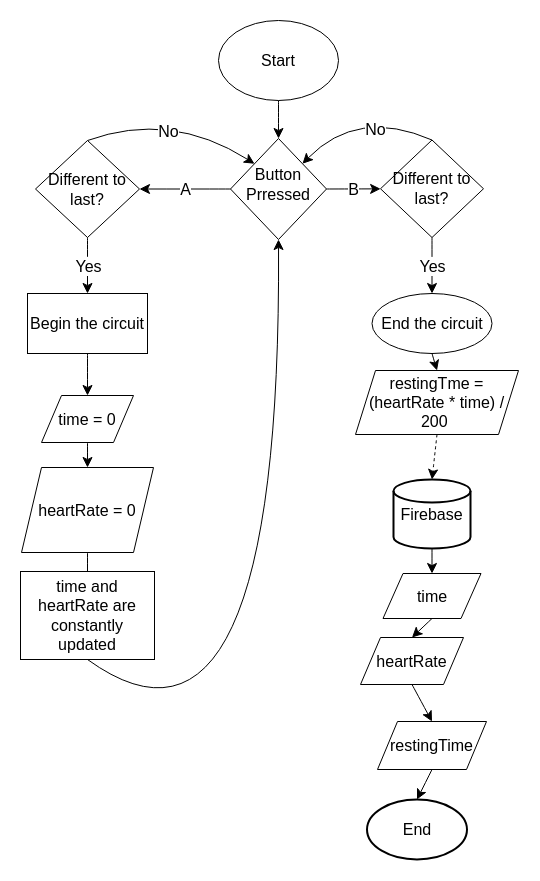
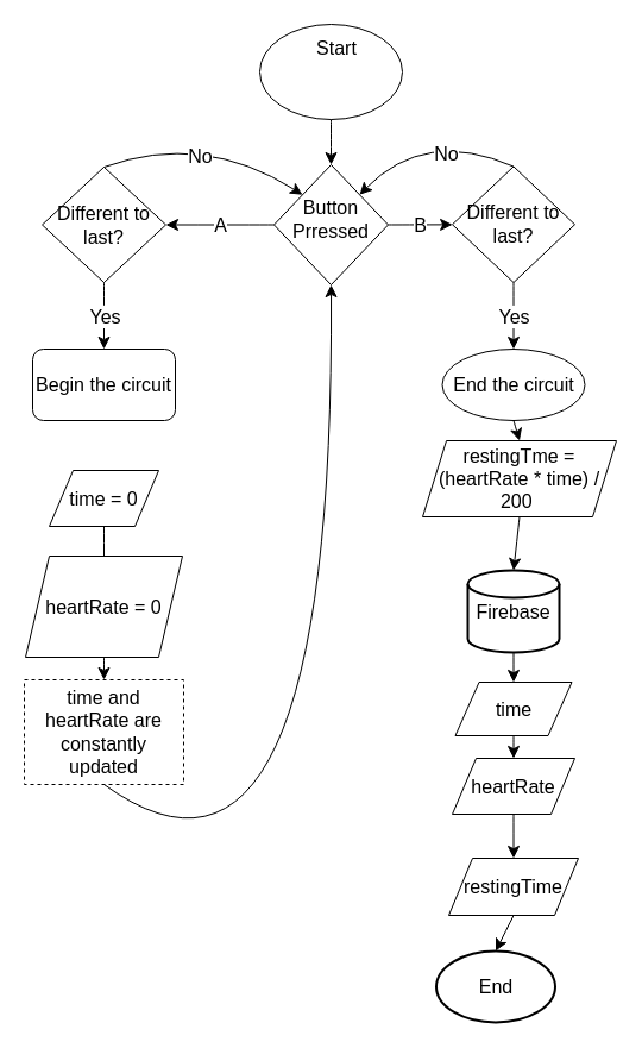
  <mxCell id="0" />
  <mxCell id="1" parent="0" />
  <mxCell id="2" value="" style="ellipse;whiteSpace=wrap;html=1;fontSize=16;" vertex="1" parent="1"><mxGeometry x="218" y="20" width="120" height="80" as="geometry" /></mxCell>
  <mxCell id="3" value="" style="endArrow=classic;html=1;rounded=0;fontSize=12;startSize=8;endSize=8;curved=1;exitX=0.5;exitY=1;exitDx=0;exitDy=0;entryX=0.5;entryY=0;entryDx=0;entryDy=0;" edge="1" parent="1" source="2" target="5"><mxGeometry width="50" height="50" relative="1" as="geometry"><mxPoint x="310" y="216" as="sourcePoint" /><mxPoint x="278" y="180" as="targetPoint" /></mxGeometry></mxCell>
- <mxCell id="4" value="Start" style="text;html=1;strokeColor=none;fillColor=none;align=center;verticalAlign=middle;whiteSpace=wrap;rounded=0;fontSize=16;" vertex="1" parent="1"><mxGeometry x="248" y="45" width="60" height="30" as="geometry" /></mxCell>
+ <mxCell id="4" value="Start" style="text;html=1;strokeColor=none;fillColor=none;align=center;verticalAlign=middle;whiteSpace=wrap;rounded=0;fontSize=16;" vertex="1" parent="1"><mxGeometry x="253" y="25" width="60" height="30" as="geometry" /></mxCell>
  <mxCell id="5" value="" style="rhombus;whiteSpace=wrap;html=1;fontSize=16;" vertex="1" parent="1"><mxGeometry x="230" y="138" width="96" height="101" as="geometry" /></mxCell>
  <mxCell id="6" value="Button Prressed" style="text;html=1;strokeColor=none;fillColor=none;align=center;verticalAlign=middle;whiteSpace=wrap;rounded=0;fontSize=16;" vertex="1" parent="1"><mxGeometry x="248" y="169" width="60" height="30" as="geometry" /></mxCell>
  <mxCell id="7" style="edgeStyle=none;curved=1;rounded=0;orthogonalLoop=1;jettySize=auto;html=1;exitX=0.75;exitY=1;exitDx=0;exitDy=0;fontSize=12;startSize=8;endSize=8;" edge="1" parent="1" source="6" target="6"><mxGeometry relative="1" as="geometry" /></mxCell>
  <mxCell id="8" value="" style="endArrow=classic;html=1;rounded=0;fontSize=12;startSize=8;endSize=8;curved=1;exitX=0;exitY=0.5;exitDx=0;exitDy=0;entryX=1;entryY=0.5;entryDx=0;entryDy=0;" edge="1" parent="1" source="5" target="15"><mxGeometry relative="1" as="geometry"><mxPoint x="90" y="213" as="sourcePoint" /><mxPoint x="160" y="173" as="targetPoint" /></mxGeometry></mxCell>
  <mxCell id="9" value="A" style="edgeLabel;resizable=0;html=1;align=center;verticalAlign=middle;fontSize=16;" connectable="0" vertex="1" parent="8"><mxGeometry relative="1" as="geometry" /></mxCell>
- <mxCell id="10" value="Begin the circuit" style="rounded=0;whiteSpace=wrap;html=1;fontSize=16;" vertex="1" parent="1"><mxGeometry x="27" y="293" width="120" height="60" as="geometry" /></mxCell>
+ <mxCell id="10" value="Begin the circuit" style="whiteSpace=wrap;html=1;fontSize=16;rounded=1;" vertex="1" parent="1"><mxGeometry x="27" y="293" width="120" height="60" as="geometry" /></mxCell>
  <mxCell id="11" value="" style="endArrow=classic;html=1;rounded=0;fontSize=12;startSize=8;endSize=8;curved=1;exitX=1;exitY=0.5;exitDx=0;exitDy=0;" edge="1" parent="1" source="5" target="20"><mxGeometry relative="1" as="geometry"><mxPoint x="326" y="189" as="sourcePoint" /><mxPoint x="372" y="188.5" as="targetPoint" /></mxGeometry></mxCell>
  <mxCell id="12" value="B" style="edgeLabel;resizable=0;html=1;align=center;verticalAlign=middle;fontSize=16;" connectable="0" vertex="1" parent="11"><mxGeometry relative="1" as="geometry" /></mxCell>
  <mxCell id="13" style="edgeStyle=none;curved=1;rounded=0;orthogonalLoop=1;jettySize=auto;html=1;exitX=0.5;exitY=0;exitDx=0;exitDy=0;entryX=0;entryY=0;entryDx=0;entryDy=0;fontSize=12;startSize=8;endSize=8;" edge="1" parent="1" source="15" target="5"><mxGeometry relative="1" as="geometry"><Array as="points"><mxPoint x="170" y="110" /></Array></mxGeometry></mxCell>
  <mxCell id="14" value="No" style="edgeLabel;html=1;align=center;verticalAlign=middle;resizable=0;points=[];fontSize=16;" vertex="1" connectable="0" parent="13"><mxGeometry x="-0.162" y="-18" relative="1" as="geometry"><mxPoint as="offset" /></mxGeometry></mxCell>
  <mxCell id="15" value="Different to last?" style="rhombus;whiteSpace=wrap;html=1;fontSize=16;" vertex="1" parent="1"><mxGeometry x="35" y="140" width="104" height="97" as="geometry" /></mxCell>
  <mxCell id="16" value="" style="endArrow=classic;html=1;rounded=0;fontSize=12;startSize=8;endSize=8;curved=1;exitX=0.5;exitY=1;exitDx=0;exitDy=0;entryX=0.5;entryY=0;entryDx=0;entryDy=0;" edge="1" parent="1" source="15" target="10"><mxGeometry relative="1" as="geometry"><mxPoint x="84" y="259" as="sourcePoint" /><mxPoint x="89" y="301" as="targetPoint" /></mxGeometry></mxCell>
  <mxCell id="17" value="Yes" style="edgeLabel;resizable=0;html=1;align=center;verticalAlign=middle;fontSize=16;" connectable="0" vertex="1" parent="16"><mxGeometry relative="1" as="geometry" /></mxCell>
  <mxCell id="18" style="edgeStyle=none;curved=1;rounded=0;orthogonalLoop=1;jettySize=auto;html=1;exitX=0.5;exitY=0;exitDx=0;exitDy=0;entryX=1;entryY=0;entryDx=0;entryDy=0;fontSize=12;startSize=8;endSize=8;" edge="1" parent="1" source="20" target="5"><mxGeometry relative="1" as="geometry"><Array as="points"><mxPoint x="357" y="107" /></Array></mxGeometry></mxCell>
  <mxCell id="19" value="No" style="edgeLabel;html=1;align=center;verticalAlign=middle;resizable=0;points=[];fontSize=16;" vertex="1" connectable="0" parent="18"><mxGeometry x="-0.288" y="13" relative="1" as="geometry"><mxPoint as="offset" /></mxGeometry></mxCell>
  <mxCell id="20" value="Different to last?" style="rhombus;whiteSpace=wrap;html=1;fontSize=16;" vertex="1" parent="1"><mxGeometry x="380" y="139.5" width="103" height="97.5" as="geometry" /></mxCell>
  <mxCell id="21" value="" style="endArrow=classic;html=1;rounded=0;fontSize=12;startSize=8;endSize=8;curved=1;exitX=0.5;exitY=1;exitDx=0;exitDy=0;entryX=0.5;entryY=0;entryDx=0;entryDy=0;" edge="1" parent="1" source="20" target="23"><mxGeometry relative="1" as="geometry"><mxPoint x="202" y="365" as="sourcePoint" /><mxPoint x="427" y="292" as="targetPoint" /></mxGeometry></mxCell>
  <mxCell id="22" value="Yes" style="edgeLabel;resizable=0;html=1;align=center;verticalAlign=middle;fontSize=16;" connectable="0" vertex="1" parent="21"><mxGeometry relative="1" as="geometry" /></mxCell>
  <mxCell id="23" value="End the circuit" style="ellipse;whiteSpace=wrap;html=1;fontSize=16;" vertex="1" parent="1"><mxGeometry x="371.5" y="293" width="120" height="60" as="geometry" /></mxCell>
- <mxCell id="24" style="edgeStyle=none;curved=1;rounded=0;orthogonalLoop=1;jettySize=auto;html=1;exitX=0.5;exitY=1;exitDx=0;exitDy=0;entryX=0.5;entryY=0;entryDx=0;entryDy=0;fontSize=12;startSize=8;endSize=8;" edge="1" parent="1" source="25" target="34"><mxGeometry relative="1" as="geometry" /></mxCell>
+ <mxCell id="24" style="edgeStyle=none;curved=1;rounded=0;orthogonalLoop=1;jettySize=auto;html=1;exitX=0.5;exitY=1;exitDx=0;exitDy=0;entryX=0.5;entryY=0;entryDx=0;entryDy=0;fontSize=12;startSize=8;endSize=8;endArrow=none;" edge="1" parent="1" source="25" target="34"><mxGeometry relative="1" as="geometry" /></mxCell>
  <mxCell id="25" value="time = 0" style="shape=parallelogram;perimeter=parallelogramPerimeter;whiteSpace=wrap;html=1;fixedSize=1;fontSize=16;" vertex="1" parent="1"><mxGeometry x="41" y="395" width="92" height="47" as="geometry" /></mxCell>
- <mxCell id="26" value="" style="endArrow=classic;html=1;rounded=0;fontSize=12;startSize=8;endSize=8;curved=1;exitX=0.5;exitY=1;exitDx=0;exitDy=0;entryX=0.5;entryY=0;entryDx=0;entryDy=0;" edge="1" parent="1" source="10" target="25"><mxGeometry width="50" height="50" relative="1" as="geometry"><mxPoint x="227" y="390" as="sourcePoint" /><mxPoint x="277" y="340" as="targetPoint" /></mxGeometry></mxCell>
  <mxCell id="27" style="edgeStyle=none;curved=1;rounded=0;orthogonalLoop=1;jettySize=auto;html=1;exitX=0.5;exitY=1;exitDx=0;exitDy=0;entryX=0.5;entryY=0;entryDx=0;entryDy=0;fontSize=12;startSize=8;endSize=8;" edge="1" parent="1" source="28" target="30"><mxGeometry relative="1" as="geometry" /></mxCell>
  <mxCell id="28" value="time" style="shape=parallelogram;perimeter=parallelogramPerimeter;whiteSpace=wrap;html=1;fixedSize=1;fontSize=16;" vertex="1" parent="1"><mxGeometry x="382.5" y="573" width="98" height="45" as="geometry" /></mxCell>
  <mxCell id="29" style="edgeStyle=none;curved=1;rounded=0;orthogonalLoop=1;jettySize=auto;html=1;exitX=0.5;exitY=1;exitDx=0;exitDy=0;entryX=0.5;entryY=0;entryDx=0;entryDy=0;fontSize=12;startSize=8;endSize=8;" edge="1" parent="1" source="30" target="31"><mxGeometry relative="1" as="geometry" /></mxCell>
- <mxCell id="30" value="heartRate" style="shape=parallelogram;perimeter=parallelogramPerimeter;whiteSpace=wrap;html=1;fixedSize=1;fontSize=16;" vertex="1" parent="1"><mxGeometry x="360" y="637" width="103" height="47" as="geometry" /></mxCell>
+ <mxCell id="30" value="heartRate" style="shape=parallelogram;perimeter=parallelogramPerimeter;whiteSpace=wrap;html=1;fixedSize=1;fontSize=16;" vertex="1" parent="1"><mxGeometry x="380" y="637" width="103" height="47" as="geometry" /></mxCell>
  <mxCell id="31" value="restingTime" style="shape=parallelogram;perimeter=parallelogramPerimeter;whiteSpace=wrap;html=1;fixedSize=1;fontSize=16;" vertex="1" parent="1"><mxGeometry x="377" y="721" width="109" height="48" as="geometry" /></mxCell>
  <mxCell id="32" value="" style="endArrow=classic;html=1;rounded=0;fontSize=12;startSize=8;endSize=8;curved=1;exitX=0.5;exitY=1;exitDx=0;exitDy=0;entryX=0.5;entryY=0;entryDx=0;entryDy=0;" edge="1" parent="1" source="23" target="40"><mxGeometry width="50" height="50" relative="1" as="geometry"><mxPoint x="407" y="430" as="sourcePoint" /><mxPoint x="390" y="398" as="targetPoint" /></mxGeometry></mxCell>
- <mxCell id="33" style="edgeStyle=none;curved=1;rounded=0;orthogonalLoop=1;jettySize=auto;html=1;exitX=0.5;exitY=1;exitDx=0;exitDy=0;entryX=0.5;entryY=0;entryDx=0;entryDy=0;fontSize=12;startSize=8;endSize=8;endArrow=none;" edge="1" parent="1" source="34" target="38"><mxGeometry relative="1" as="geometry" /></mxCell>
+ <mxCell id="33" style="edgeStyle=none;curved=1;rounded=0;orthogonalLoop=1;jettySize=auto;html=1;exitX=0.5;exitY=1;exitDx=0;exitDy=0;entryX=0.5;entryY=0;entryDx=0;entryDy=0;fontSize=12;startSize=8;endSize=8;" edge="1" parent="1" source="34" target="38"><mxGeometry relative="1" as="geometry" /></mxCell>
  <mxCell id="34" value="heartRate = 0" style="shape=parallelogram;perimeter=parallelogramPerimeter;whiteSpace=wrap;html=1;fixedSize=1;fontSize=16;" vertex="1" parent="1"><mxGeometry x="21" y="467" width="132" height="85" as="geometry" /></mxCell>
  <mxCell id="35" value="End" style="strokeWidth=2;html=1;shape=mxgraph.flowchart.start_1;whiteSpace=wrap;fontSize=16;" vertex="1" parent="1"><mxGeometry x="366.5" y="799" width="100" height="60" as="geometry" /></mxCell>
  <mxCell id="36" style="edgeStyle=none;curved=1;rounded=0;orthogonalLoop=1;jettySize=auto;html=1;exitX=0.5;exitY=1;exitDx=0;exitDy=0;entryX=0.5;entryY=0;entryDx=0;entryDy=0;entryPerimeter=0;fontSize=12;startSize=8;endSize=8;" edge="1" parent="1" source="31" target="35"><mxGeometry relative="1" as="geometry" /></mxCell>
  <mxCell id="37" style="edgeStyle=none;curved=1;rounded=0;orthogonalLoop=1;jettySize=auto;html=1;exitX=0.5;exitY=1;exitDx=0;exitDy=0;entryX=0.5;entryY=1;entryDx=0;entryDy=0;fontSize=12;startSize=8;endSize=8;" edge="1" parent="1" source="38" target="5"><mxGeometry relative="1" as="geometry"><Array as="points"><mxPoint x="281" y="799" /></Array></mxGeometry></mxCell>
- <mxCell id="38" value="time and heartRate are constantly updated" style="rounded=0;whiteSpace=wrap;html=1;fontSize=16;" vertex="1" parent="1"><mxGeometry x="20" y="571" width="134" height="88" as="geometry" /></mxCell>
- <mxCell id="39" style="edgeStyle=none;curved=1;rounded=0;orthogonalLoop=1;jettySize=auto;html=1;exitX=0.5;exitY=1;exitDx=0;exitDy=0;fontSize=12;startSize=8;endSize=8;entryX=0.5;entryY=0;entryDx=0;entryDy=0;entryPerimeter=0;dashed=1;" edge="1" parent="1" source="40" target="42"><mxGeometry relative="1" as="geometry"><mxPoint x="411" y="489" as="targetPoint" /></mxGeometry></mxCell>
+ <mxCell id="38" value="time and heartRate are constantly updated" style="rounded=0;whiteSpace=wrap;html=1;fontSize=16;dashed=1;" vertex="1" parent="1"><mxGeometry x="20" y="571" width="134" height="88" as="geometry" /></mxCell>
+ <mxCell id="39" style="edgeStyle=none;curved=1;rounded=0;orthogonalLoop=1;jettySize=auto;html=1;exitX=0.5;exitY=1;exitDx=0;exitDy=0;fontSize=12;startSize=8;endSize=8;entryX=0.5;entryY=0;entryDx=0;entryDy=0;entryPerimeter=0;" edge="1" parent="1" source="40" target="42"><mxGeometry relative="1" as="geometry"><mxPoint x="411" y="489" as="targetPoint" /></mxGeometry></mxCell>
  <mxCell id="40" value="restingTme = (heartRate * time) / 200&amp;nbsp;" style="shape=parallelogram;perimeter=parallelogramPerimeter;whiteSpace=wrap;html=1;fixedSize=1;fontSize=16;" vertex="1" parent="1"><mxGeometry x="355" y="370" width="163" height="64" as="geometry" /></mxCell>
  <mxCell id="41" style="edgeStyle=none;curved=1;rounded=0;orthogonalLoop=1;jettySize=auto;html=1;exitX=0.5;exitY=1;exitDx=0;exitDy=0;exitPerimeter=0;entryX=0.5;entryY=0;entryDx=0;entryDy=0;fontSize=12;startSize=8;endSize=8;" edge="1" parent="1" source="42" target="28"><mxGeometry relative="1" as="geometry" /></mxCell>
  <mxCell id="42" value="Firebase" style="strokeWidth=2;html=1;shape=mxgraph.flowchart.database;whiteSpace=wrap;fontSize=16;" vertex="1" parent="1"><mxGeometry x="393" y="479" width="77" height="69" as="geometry" /></mxCell>
